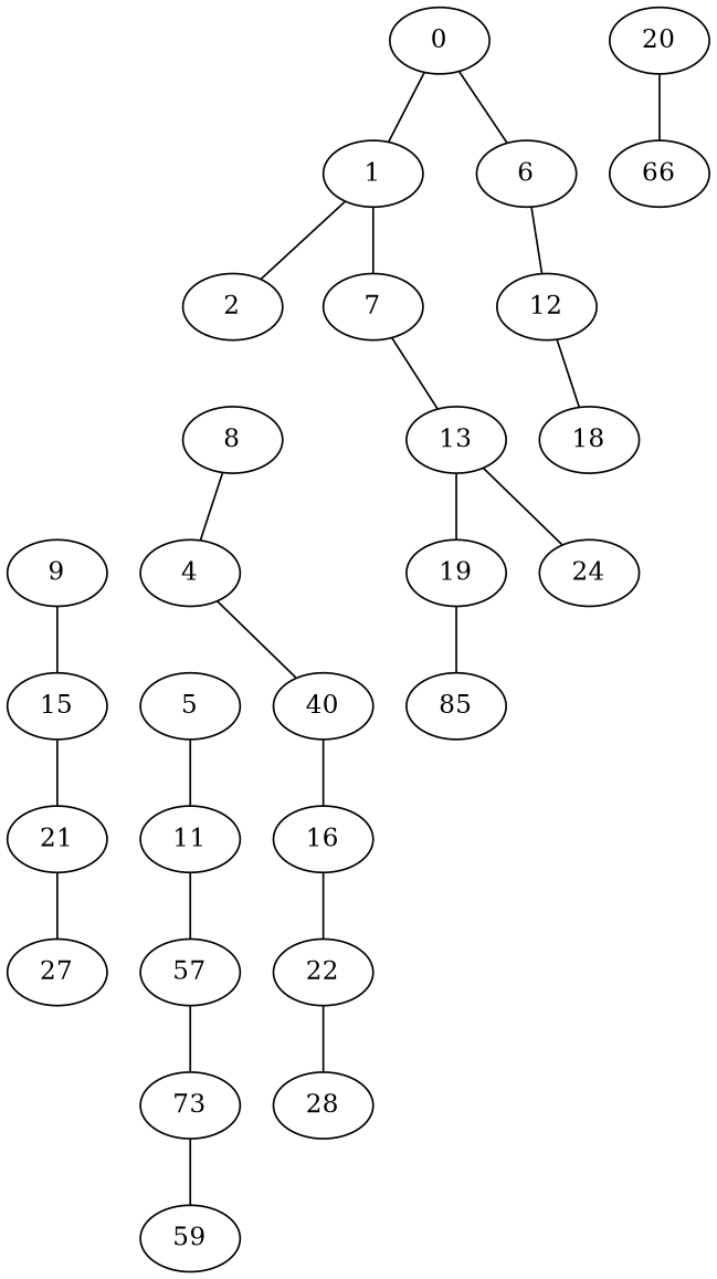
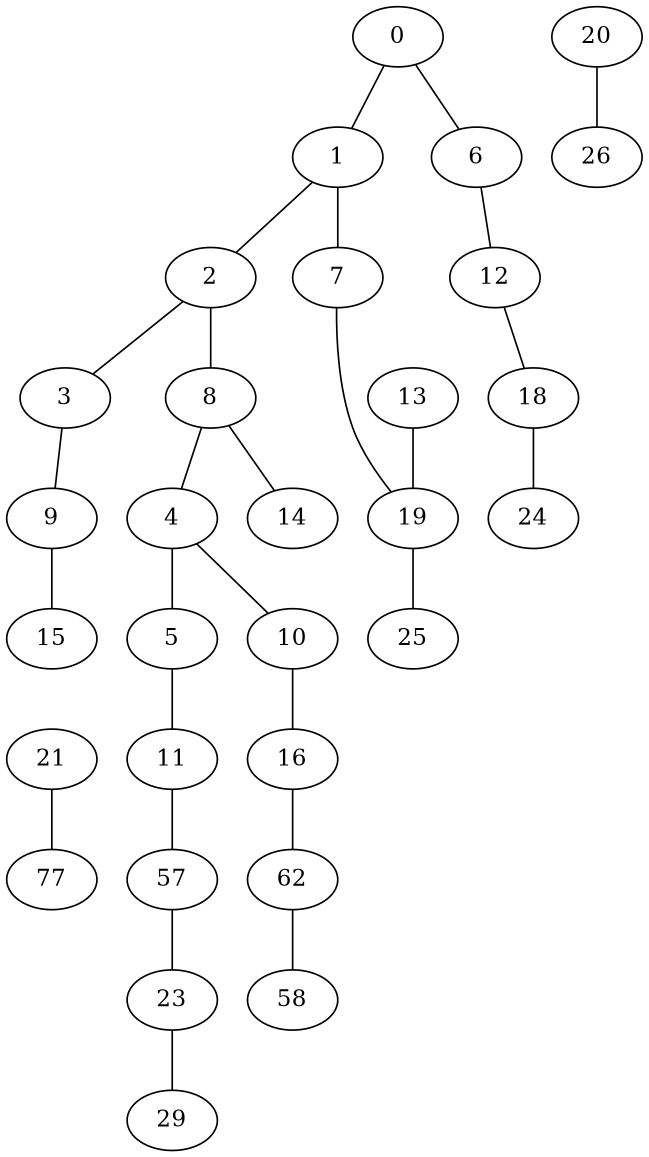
  graph {
    0
    1
    6
    2
    7
    12
+   3
    8
    13
    18
    9
    4
+   14
    19
    24
    5
-   10 [label=40]
+   10
    15
-   25 [label=85]
+   25
    11
    16
    21
    20
-   26 [label=66]
+   26
    n25 [label=57]
-   22
-   27
-   23 [label=73]
-   28
-   29 [label=59]
+   22 [label=62]
+   27 [label=77]
+   23
+   28 [label=58]
+   29
    0 -- 1
    0 -- 6
    1 -- 2
    1 -- 7
    6 -- 12
-   7 -- 13
+   2 -- 3
+   2 -- 8
+   7 -- 19
    12 -- 18
+   3 -- 9
    8 -- 4
+   8 -- 14
    13 -- 19
-   13 -- 24
+   18 -- 24
    9 -- 15
+   4 -- 5
    4 -- 10
    19 -- 25
    5 -- 11
    10 -- 16
-   15 -- 21
    11 -- n25
    16 -- 22
    21 -- 27
    20 -- 26
    n25 -- 23
    22 -- 28
    23 -- 29
  }
